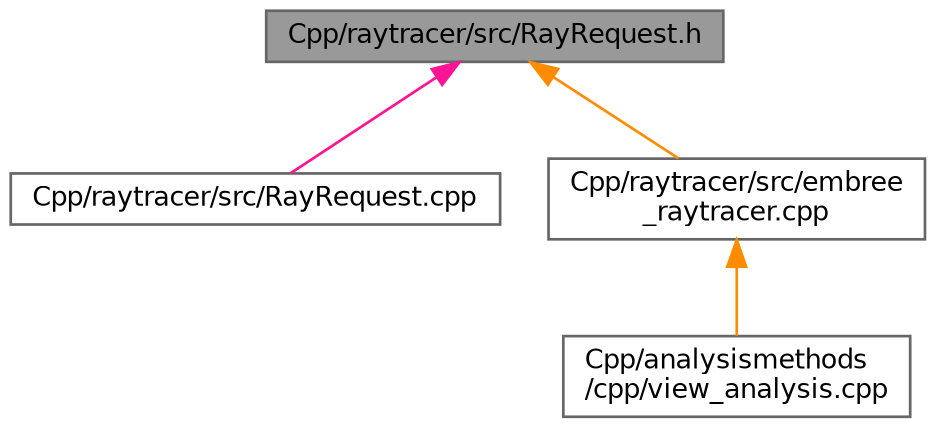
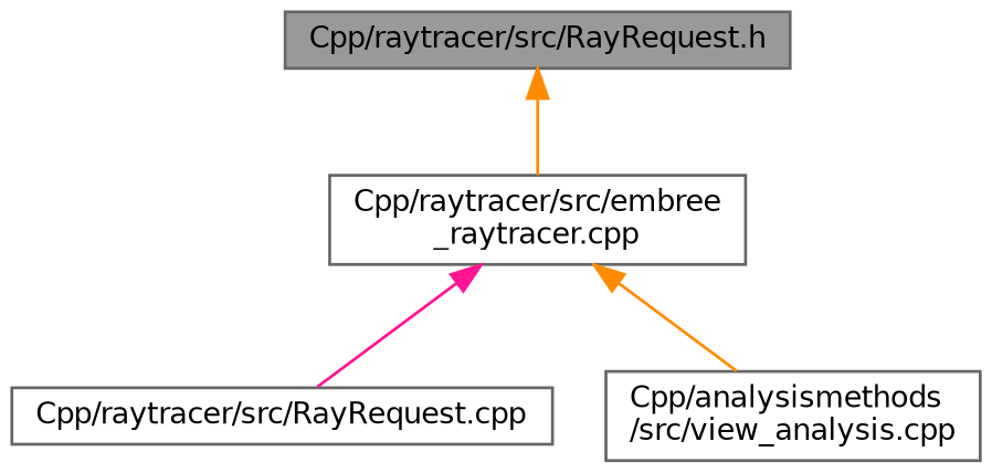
  digraph {
    node [color=grey40 fillcolor=white fontname=Helvetica fontsize=10 shape=box style=filled]
    edge [color=darkorange dir=back fontname=Helvetica fontsize=10 labelfontname=Helvetica labelfontsize=10 style=solid]
    n1 [color=gray40 fillcolor=grey60 fontcolor=black height=0.2 label="Cpp/raytracer/src/RayRequest.h" width=0.4]
    n2 [height=0.2 label="Cpp/raytracer/src/RayRequest.cpp" width=0.4]
    n3 [height=0.2 label="Cpp/raytracer/src/embree\l_raytracer.cpp" width=0.4]
-   n4 [height=0.2 label="Cpp/analysismethods\l/cpp/view_analysis.cpp" width=0.4]
-   n1 -> n2 [color=deeppink]
+   n4 [height=0.2 label="Cpp/analysismethods\l/src/view_analysis.cpp" width=0.4]
+   n3 -> n2 [color=deeppink]
    n1 -> n3
    n3 -> n4
  }
